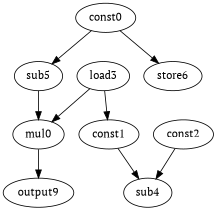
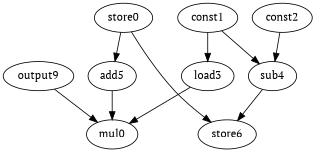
  digraph {
    fontname="PT Serif"
    node [fontname="PT Serif" opcode=const]
    edge [fontname="PT Serif" operand=0]
-   add5 [opcode=add label=sub5]
-   const0
+   add5 [opcode=add]
+   const0 [label=store0]
    store6 [opcode=store]
    n4 [label=mul0 opcode=mul]
    load3 [opcode=load]
    const1
    sub4 [opcode=sub]
    const2
    output9 [opcode=output]
    add5 -> n4 [operand=1]
    const0 -> add5
    const0 -> store6
-   n4 -> output9
+   output9 -> n4
    load3 -> n4
-   load3 -> const1
+   const1 -> load3
    const1 -> sub4
+   sub4 -> store6 [operand=1]
    const2 -> sub4 [operand=1]
  }
